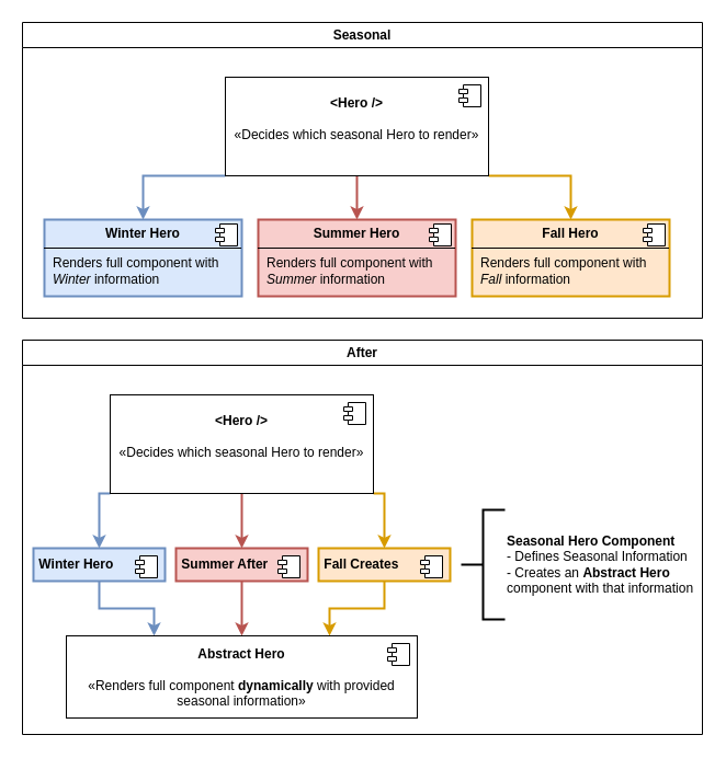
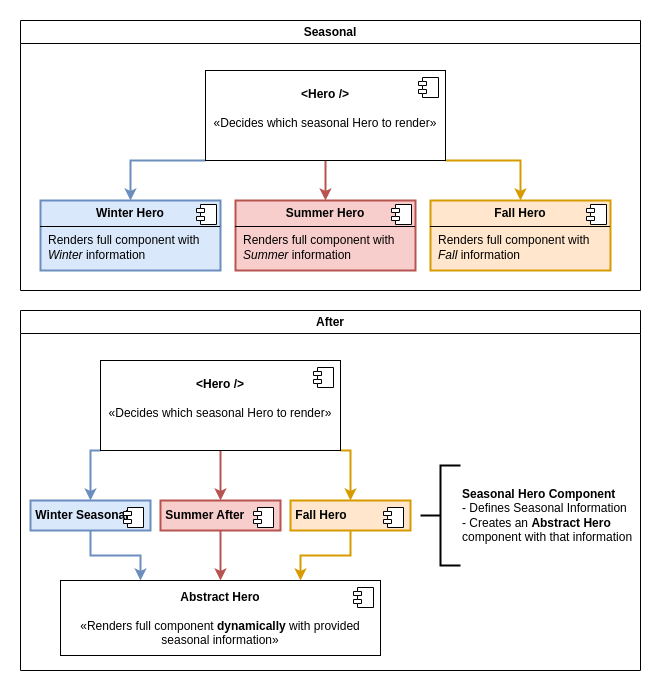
  <mxCell id="0" />
  <mxCell id="1" parent="0" />
  <mxCell id="2" value="Seasonal" style="swimlane;whiteSpace=wrap;html=1;" vertex="1" parent="1"><mxGeometry x="20" y="20" width="620" height="270" as="geometry" /></mxCell>
  <mxCell id="3" style="edgeStyle=orthogonalEdgeStyle;rounded=0;orthogonalLoop=1;jettySize=auto;html=1;entryX=0.5;entryY=0;entryDx=0;entryDy=0;fillColor=#f8cecc;strokeColor=#b85450;strokeWidth=2;" edge="1" parent="2" source="6" target="10"><mxGeometry relative="1" as="geometry" /></mxCell>
  <mxCell id="4" style="edgeStyle=orthogonalEdgeStyle;rounded=0;orthogonalLoop=1;jettySize=auto;html=1;entryX=0.5;entryY=0;entryDx=0;entryDy=0;fillColor=#ffe6cc;strokeColor=#d79b00;strokeWidth=2;" edge="1" parent="2" source="6" target="12"><mxGeometry relative="1" as="geometry"><Array as="points"><mxPoint x="500" y="140" /></Array></mxGeometry></mxCell>
  <mxCell id="5" style="edgeStyle=orthogonalEdgeStyle;rounded=0;orthogonalLoop=1;jettySize=auto;html=1;entryX=0.5;entryY=0;entryDx=0;entryDy=0;fillColor=#dae8fc;strokeColor=#6c8ebf;strokeWidth=2;" edge="1" parent="2" source="6" target="8"><mxGeometry relative="1" as="geometry"><Array as="points"><mxPoint x="110" y="140" /></Array></mxGeometry></mxCell>
  <mxCell id="6" value="&lt;div&gt;&lt;b&gt;&amp;lt;Hero&lt;/b&gt;&amp;nbsp;&lt;b&gt;/&amp;gt;&lt;/b&gt;&lt;/div&gt;&lt;br&gt;«Decides which seasonal Hero to render»&lt;div&gt;&lt;br/&gt;&lt;/div&gt;" style="html=1;dropTarget=0;whiteSpace=wrap;" vertex="1" parent="2"><mxGeometry x="185" y="50" width="240" height="90" as="geometry" /></mxCell>
  <mxCell id="7" value="" style="shape=module;jettyWidth=8;jettyHeight=4;" vertex="1" parent="6"><mxGeometry x="1" width="20" height="20" relative="1" as="geometry"><mxPoint x="-27" y="7" as="offset" /></mxGeometry></mxCell>
  <mxCell id="8" value="&lt;p style=&quot;margin:0px;margin-top:6px;text-align:center;&quot;&gt;&lt;b&gt;Winter Hero&lt;/b&gt;&lt;/p&gt;&lt;hr size=&quot;1&quot; style=&quot;border-style:solid;&quot;&gt;&lt;p style=&quot;margin:0px;margin-left:8px;&quot;&gt;Renders full component with &lt;i&gt;Winter&lt;/i&gt; information&lt;/p&gt;" style="align=left;overflow=fill;html=1;dropTarget=0;whiteSpace=wrap;fillColor=#dae8fc;strokeColor=#6c8ebf;strokeWidth=2;" vertex="1" parent="2"><mxGeometry x="20" y="180" width="180" height="70" as="geometry" /></mxCell>
  <mxCell id="9" value="" style="shape=component;jettyWidth=8;jettyHeight=4;" vertex="1" parent="8"><mxGeometry x="1" width="20" height="20" relative="1" as="geometry"><mxPoint x="-24" y="4" as="offset" /></mxGeometry></mxCell>
  <mxCell id="10" value="&lt;p style=&quot;margin:0px;margin-top:6px;text-align:center;&quot;&gt;&lt;b&gt;Summer Hero&lt;/b&gt;&lt;/p&gt;&lt;hr size=&quot;1&quot; style=&quot;border-style:solid;&quot;&gt;&lt;p style=&quot;margin:0px;margin-left:8px;&quot;&gt;Renders full component with &lt;i&gt;Summer&lt;/i&gt; information&lt;/p&gt;" style="align=left;overflow=fill;html=1;dropTarget=0;whiteSpace=wrap;fillColor=#f8cecc;strokeColor=#b85450;strokeWidth=2;" vertex="1" parent="2"><mxGeometry x="215" y="180" width="180" height="70" as="geometry" /></mxCell>
  <mxCell id="11" value="" style="shape=component;jettyWidth=8;jettyHeight=4;" vertex="1" parent="10"><mxGeometry x="1" width="20" height="20" relative="1" as="geometry"><mxPoint x="-24" y="4" as="offset" /></mxGeometry></mxCell>
  <mxCell id="12" value="&lt;p style=&quot;margin:0px;margin-top:6px;text-align:center;&quot;&gt;&lt;b&gt;Fall Hero&lt;/b&gt;&lt;/p&gt;&lt;hr size=&quot;1&quot; style=&quot;border-style:solid;&quot;&gt;&lt;p style=&quot;margin:0px;margin-left:8px;&quot;&gt;Renders full component with &lt;i&gt;Fall&lt;/i&gt; information&lt;/p&gt;" style="align=left;overflow=fill;html=1;dropTarget=0;whiteSpace=wrap;fillColor=#ffe6cc;strokeColor=#d79b00;strokeWidth=2;" vertex="1" parent="2"><mxGeometry x="410" y="180" width="180" height="70" as="geometry" /></mxCell>
  <mxCell id="13" value="" style="shape=component;jettyWidth=8;jettyHeight=4;" vertex="1" parent="12"><mxGeometry x="1" width="20" height="20" relative="1" as="geometry"><mxPoint x="-24" y="4" as="offset" /></mxGeometry></mxCell>
  <mxCell id="14" value="After" style="swimlane;whiteSpace=wrap;html=1;" vertex="1" parent="1"><mxGeometry x="20" y="310" width="620" height="360" as="geometry" /></mxCell>
  <mxCell id="15" style="edgeStyle=orthogonalEdgeStyle;rounded=0;orthogonalLoop=1;jettySize=auto;html=1;entryX=0.5;entryY=0;entryDx=0;entryDy=0;fillColor=#ffe6cc;strokeColor=#d79b00;strokeWidth=2;" edge="1" parent="14" source="18" target="27"><mxGeometry relative="1" as="geometry"><Array as="points"><mxPoint x="330" y="140" /><mxPoint x="330" y="140" /></Array></mxGeometry></mxCell>
  <mxCell id="16" style="edgeStyle=orthogonalEdgeStyle;rounded=0;orthogonalLoop=1;jettySize=auto;html=1;entryX=0.5;entryY=0;entryDx=0;entryDy=0;fillColor=#f8cecc;strokeColor=#b85450;strokeWidth=2;" edge="1" parent="14" source="18" target="24"><mxGeometry relative="1" as="geometry"><Array as="points"><mxPoint x="260" y="140" /><mxPoint x="260" y="140" /></Array></mxGeometry></mxCell>
  <mxCell id="17" style="edgeStyle=orthogonalEdgeStyle;rounded=0;orthogonalLoop=1;jettySize=auto;html=1;entryX=0.5;entryY=0;entryDx=0;entryDy=0;fillColor=#dae8fc;strokeColor=#6c8ebf;strokeWidth=2;" edge="1" parent="14" source="18" target="21"><mxGeometry relative="1" as="geometry"><Array as="points"><mxPoint x="70" y="140" /></Array></mxGeometry></mxCell>
  <mxCell id="18" value="&lt;div&gt;&lt;b&gt;&amp;lt;Hero&lt;/b&gt;&amp;nbsp;&lt;b&gt;/&amp;gt;&lt;/b&gt;&lt;/div&gt;&lt;br&gt;«Decides which seasonal Hero to render»&lt;div&gt;&lt;br/&gt;&lt;/div&gt;" style="html=1;dropTarget=0;whiteSpace=wrap;" vertex="1" parent="14"><mxGeometry x="80" y="50" width="240" height="90" as="geometry" /></mxCell>
  <mxCell id="19" value="" style="shape=module;jettyWidth=8;jettyHeight=4;" vertex="1" parent="18"><mxGeometry x="1" width="20" height="20" relative="1" as="geometry"><mxPoint x="-27" y="7" as="offset" /></mxGeometry></mxCell>
  <mxCell id="20" style="edgeStyle=orthogonalEdgeStyle;rounded=0;orthogonalLoop=1;jettySize=auto;html=1;entryX=0.25;entryY=0;entryDx=0;entryDy=0;fillColor=#dae8fc;strokeColor=#6c8ebf;strokeWidth=2;" edge="1" parent="14" source="21" target="30"><mxGeometry relative="1" as="geometry" /></mxCell>
- <mxCell id="21" value="&lt;b&gt;&amp;nbsp;Winter Hero&lt;/b&gt;" style="html=1;dropTarget=0;whiteSpace=wrap;align=left;fillColor=#dae8fc;strokeColor=#6c8ebf;strokeWidth=2;" vertex="1" parent="14"><mxGeometry x="10" y="190" width="120" height="30" as="geometry" /></mxCell>
+ <mxCell id="21" value="&lt;b&gt;&amp;nbsp;Winter Seasonal&lt;/b&gt;" style="html=1;dropTarget=0;whiteSpace=wrap;align=left;fillColor=#dae8fc;strokeColor=#6c8ebf;strokeWidth=2;" vertex="1" parent="14"><mxGeometry x="10" y="190" width="120" height="30" as="geometry" /></mxCell>
  <mxCell id="22" value="" style="shape=module;jettyWidth=8;jettyHeight=4;" vertex="1" parent="21"><mxGeometry x="1" width="20" height="20" relative="1" as="geometry"><mxPoint x="-27" y="7" as="offset" /></mxGeometry></mxCell>
  <mxCell id="23" style="edgeStyle=orthogonalEdgeStyle;rounded=0;orthogonalLoop=1;jettySize=auto;html=1;entryX=0.5;entryY=0;entryDx=0;entryDy=0;fillColor=#f8cecc;strokeColor=#b85450;strokeWidth=2;" edge="1" parent="14" source="24" target="30"><mxGeometry relative="1" as="geometry" /></mxCell>
  <mxCell id="24" value="&lt;b&gt;&amp;nbsp;Summer After&lt;/b&gt;" style="html=1;dropTarget=0;whiteSpace=wrap;align=left;fillColor=#f8cecc;strokeColor=#b85450;strokeWidth=2;" vertex="1" parent="14"><mxGeometry x="140" y="190" width="120" height="30" as="geometry" /></mxCell>
  <mxCell id="25" value="" style="shape=module;jettyWidth=8;jettyHeight=4;" vertex="1" parent="24"><mxGeometry x="1" width="20" height="20" relative="1" as="geometry"><mxPoint x="-27" y="7" as="offset" /></mxGeometry></mxCell>
  <mxCell id="26" style="edgeStyle=orthogonalEdgeStyle;rounded=0;orthogonalLoop=1;jettySize=auto;html=1;entryX=0.75;entryY=0;entryDx=0;entryDy=0;fillColor=#ffe6cc;strokeColor=#d79b00;strokeWidth=2;" edge="1" parent="14" source="27" target="30"><mxGeometry relative="1" as="geometry" /></mxCell>
- <mxCell id="27" value="&lt;b&gt;&amp;nbsp;Fall Creates&lt;/b&gt;" style="html=1;dropTarget=0;whiteSpace=wrap;align=left;fillColor=#ffe6cc;strokeColor=#d79b00;strokeWidth=2;" vertex="1" parent="14"><mxGeometry x="270" y="190" width="120" height="30" as="geometry" /></mxCell>
+ <mxCell id="27" value="&lt;b&gt;&amp;nbsp;Fall Hero&lt;/b&gt;" style="html=1;dropTarget=0;whiteSpace=wrap;align=left;fillColor=#ffe6cc;strokeColor=#d79b00;strokeWidth=2;" vertex="1" parent="14"><mxGeometry x="270" y="190" width="120" height="30" as="geometry" /></mxCell>
  <mxCell id="28" value="" style="shape=module;jettyWidth=8;jettyHeight=4;" vertex="1" parent="27"><mxGeometry x="1" width="20" height="20" relative="1" as="geometry"><mxPoint x="-27" y="7" as="offset" /></mxGeometry></mxCell>
  <mxCell id="29" value="&lt;b&gt;Seasonal Hero Component&lt;/b&gt;&lt;div&gt;- Defines Seasonal Information&lt;/div&gt;&lt;div&gt;- Creates an &lt;b&gt;Abstract Hero&lt;/b&gt;&lt;/div&gt;&lt;div&gt;component&amp;nbsp;&lt;span style=&quot;background-color: transparent; color: light-dark(rgb(0, 0, 0), rgb(255, 255, 255));&quot;&gt;with that information&lt;/span&gt;&lt;/div&gt;" style="strokeWidth=2;html=1;shape=mxgraph.flowchart.annotation_2;align=left;labelPosition=right;pointerEvents=1;" vertex="1" parent="14"><mxGeometry x="400" y="155" width="40" height="100" as="geometry" /></mxCell>
  <mxCell id="30" value="&lt;div&gt;&lt;b style=&quot;background-color: transparent; color: light-dark(rgb(0, 0, 0), rgb(255, 255, 255));&quot;&gt;Abstract Hero&lt;/b&gt;&lt;/div&gt;&lt;div&gt;&lt;b&gt;&lt;br&gt;&lt;/b&gt;«Renders full component &lt;b&gt;dynamically&lt;/b&gt;&amp;nbsp;with provided seasonal information»&lt;/div&gt;" style="html=1;dropTarget=0;whiteSpace=wrap;" vertex="1" parent="14"><mxGeometry x="40" y="270" width="320" height="75" as="geometry" /></mxCell>
  <mxCell id="31" value="" style="shape=module;jettyWidth=8;jettyHeight=4;" vertex="1" parent="30"><mxGeometry x="1" width="20" height="20" relative="1" as="geometry"><mxPoint x="-27" y="7" as="offset" /></mxGeometry></mxCell>
